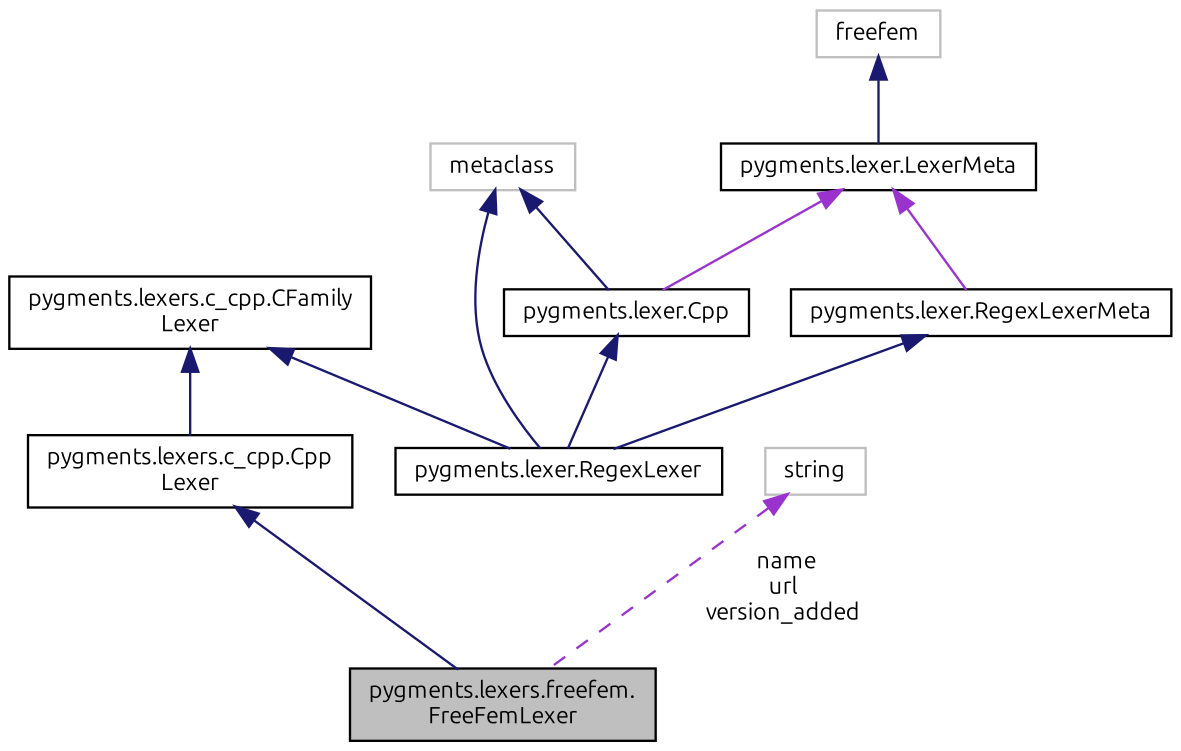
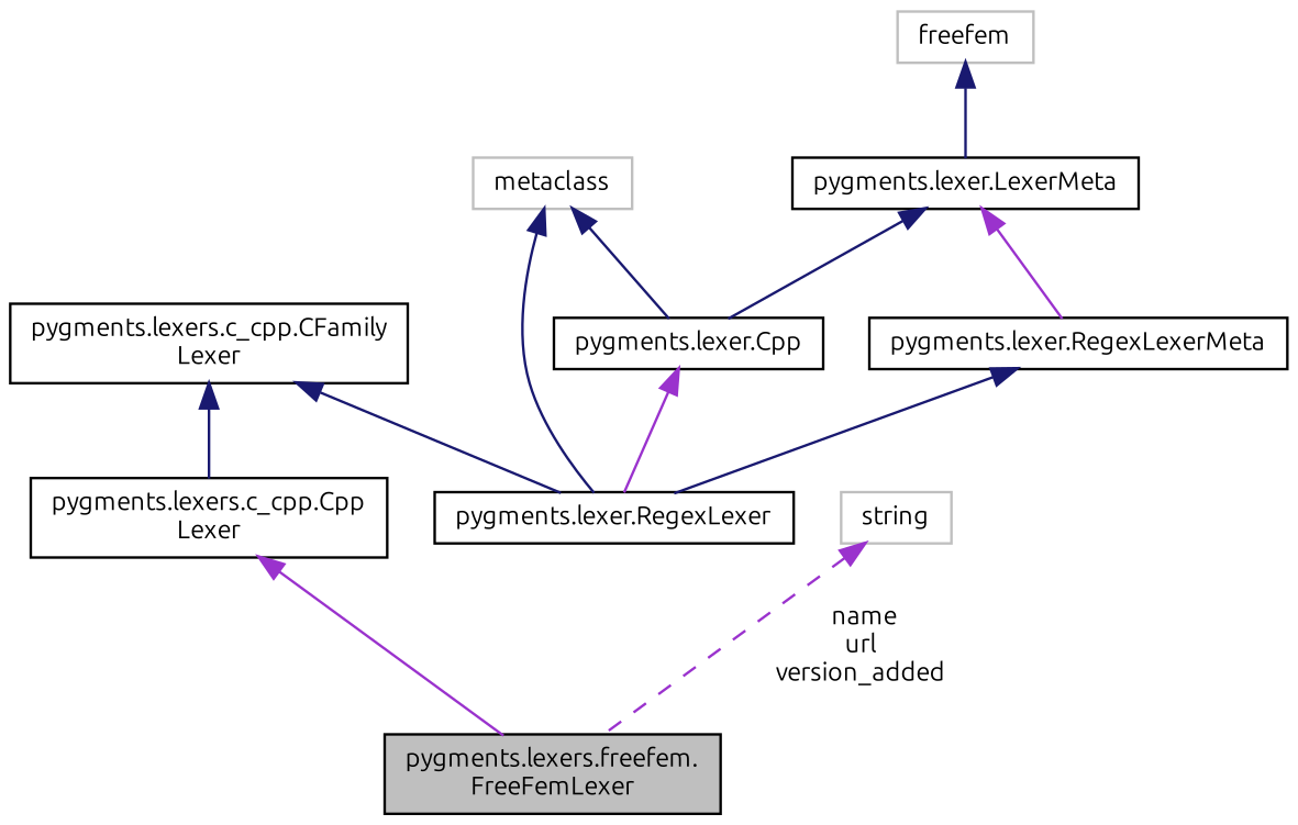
  digraph {
    fontname=Ubuntu
    node [color=black fillcolor=white fontname=Ubuntu fontsize=10 shape=record style=filled]
    edge [color=midnightblue dir=back fontname=Ubuntu fontsize=10 labelfontname=Helvetica labelfontsize=10 style=solid]
    n1 [fillcolor=grey75 fontcolor=black height=0.2 label="pygments.lexers.freefem.\lFreeFemLexer" width=0.4]
    n2 [height=0.2 label="pygments.lexers.c_cpp.Cpp\lLexer" width=0.4]
    n3 [height=0.2 label="pygments.lexers.c_cpp.CFamily\lLexer" width=0.4]
    n4 [height=0.2 label="pygments.lexer.RegexLexer" width=0.4]
    n5 [height=0.2 label="pygments.lexer.Cpp" width=0.4]
    n6 [color=grey75 height=0.2 label=metaclass width=0.4]
    n7 [height=0.2 label="pygments.lexer.LexerMeta" width=0.4]
    n8 [height=0.2 label="pygments.lexer.RegexLexerMeta" width=0.4]
    n9 [color=grey75 height=0.2 label=freefem width=0.4]
    n10 [color=grey75 height=0.2 label=string width=0.4]
-   n2 -> n1
+   n2 -> n1 [color=darkorchid3]
    n3 -> n2
    n3 -> n4
-   n5 -> n4
+   n5 -> n4 [color=darkorchid3]
    n6 -> n4
    n6 -> n5
-   n7 -> n5 [color=darkorchid3]
+   n7 -> n5
    n7 -> n8 [color=darkorchid3]
    n8 -> n4
    n9 -> n7
    n10 -> n1 [color=darkorchid3 label=" name\nurl\nversion_added" style=dashed]
  }
